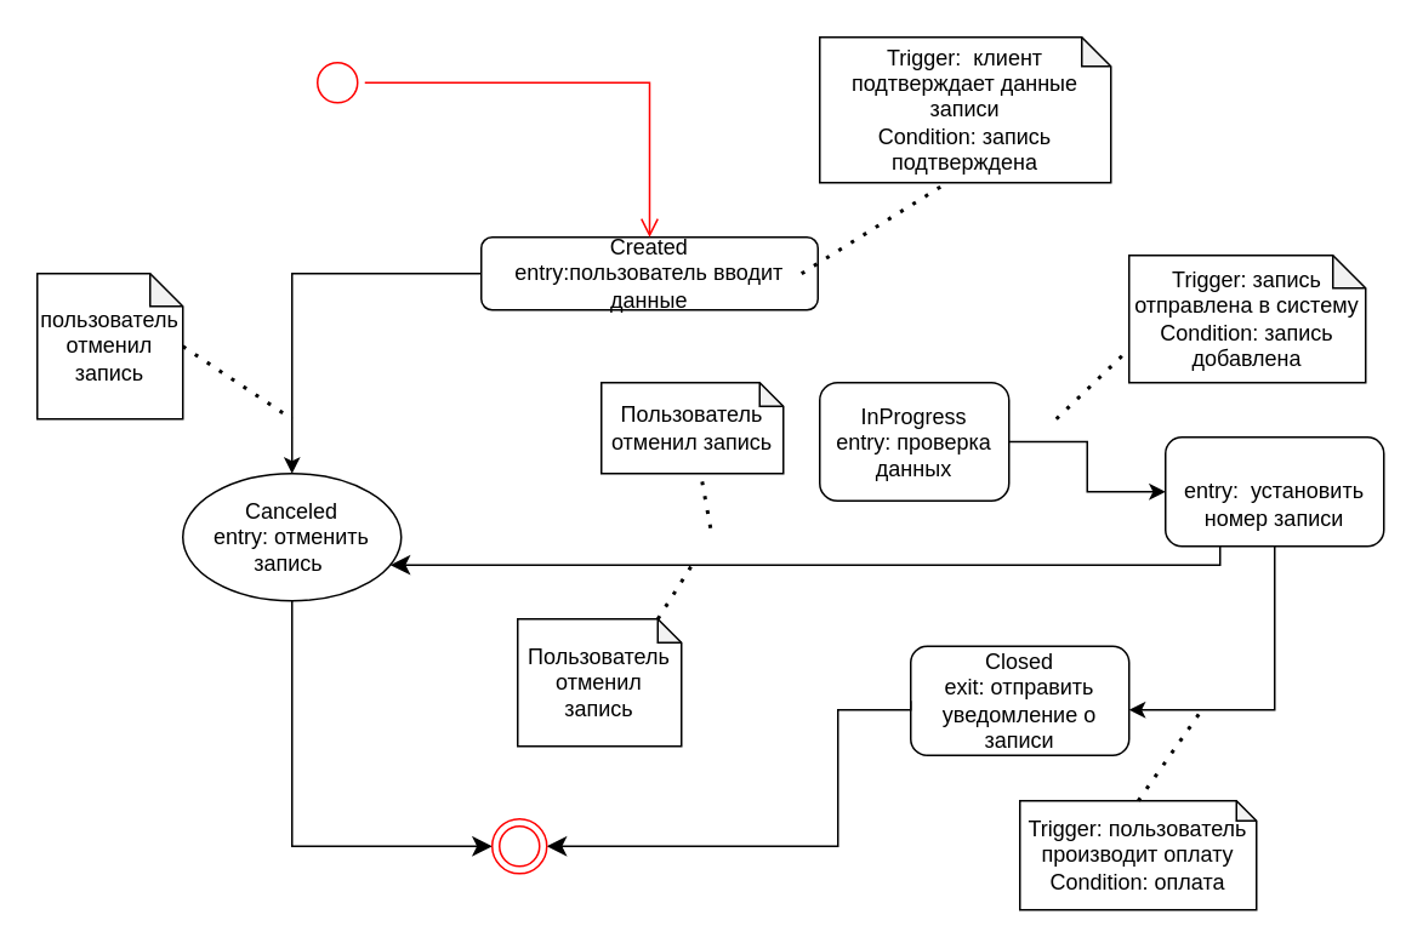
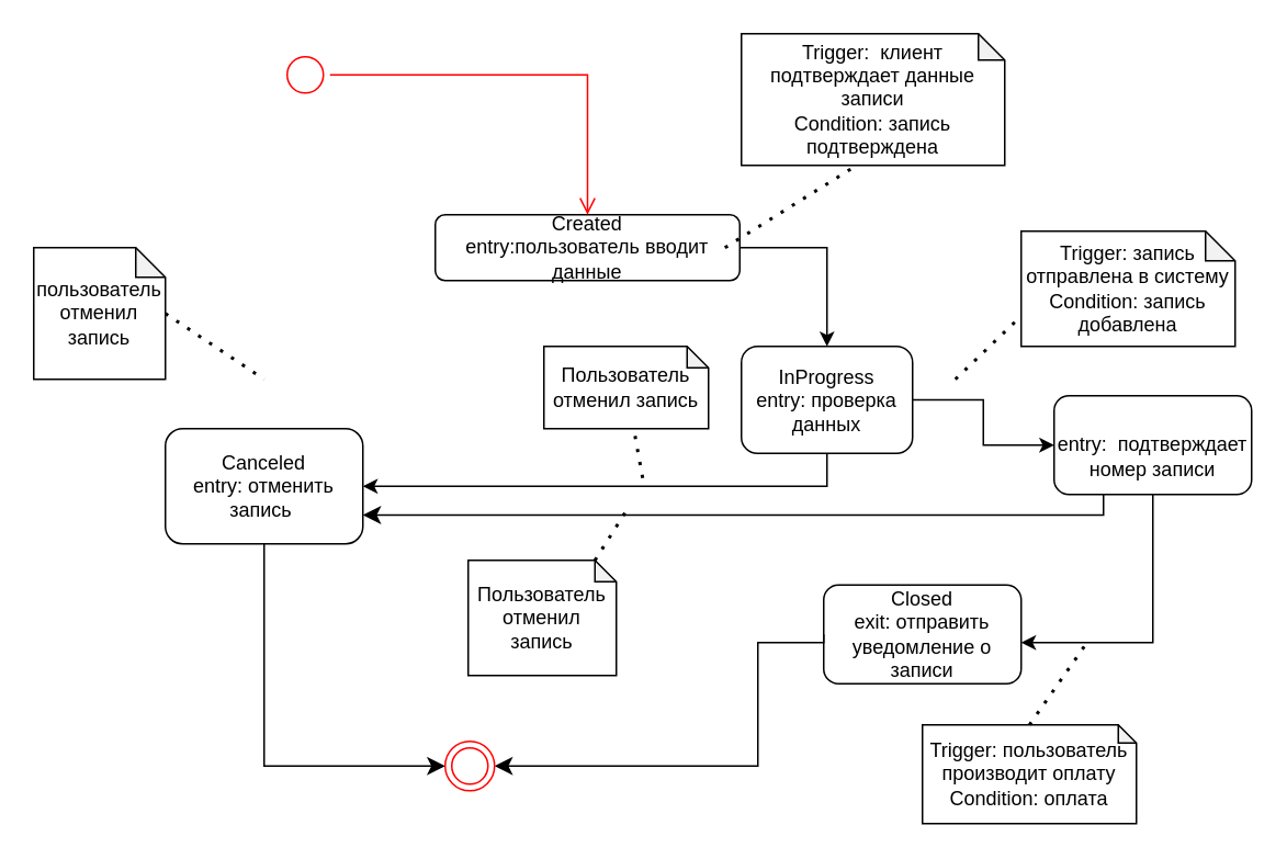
  <mxCell id="0" />
  <mxCell id="1" parent="0" />
- <mxCell id="3" value="" style="edgeStyle=orthogonalEdgeStyle;rounded=0;orthogonalLoop=1;jettySize=auto;html=1;" edge="1" parent="1" source="4" target="10"><mxGeometry relative="1" as="geometry" /></mxCell>
+ <mxCell id="2" value="" style="edgeStyle=orthogonalEdgeStyle;rounded=0;orthogonalLoop=1;jettySize=auto;html=1;" edge="1" parent="1" source="4" target="7"><mxGeometry relative="1" as="geometry"><Array as="points"><mxPoint x="502" y="150" /></Array></mxGeometry></mxCell>
  <mxCell id="4" value="Created&lt;br&gt;entry:пользователь вводит данные" style="rounded=1;whiteSpace=wrap;html=1;fillColor=none;sketch=0;fillStyle=solid;" vertex="1" parent="1"><mxGeometry x="264" y="130" width="185" height="40" as="geometry" /></mxCell>
+ <mxCell id="5" value="" style="edgeStyle=orthogonalEdgeStyle;rounded=0;orthogonalLoop=1;jettySize=auto;html=1;entryX=1;entryY=0.5;entryDx=0;entryDy=0;" edge="1" parent="1" source="7" target="10"><mxGeometry relative="1" as="geometry"><mxPoint x="230" y="300" as="targetPoint" /><Array as="points"><mxPoint x="502" y="295" /></Array></mxGeometry></mxCell>
  <mxCell id="6" value="" style="edgeStyle=orthogonalEdgeStyle;rounded=0;orthogonalLoop=1;jettySize=auto;html=1;" edge="1" parent="1" source="7" target="13"><mxGeometry relative="1" as="geometry" /></mxCell>
  <mxCell id="7" value="InProgress&lt;br&gt;entry: проверка данных" style="whiteSpace=wrap;html=1;fillColor=none;rounded=1;sketch=0;fillStyle=solid;" vertex="1" parent="1"><mxGeometry x="450" y="210" width="104" height="65" as="geometry" /></mxCell>
  <mxCell id="8" value="" style="endArrow=none;dashed=1;html=1;dashPattern=1 3;strokeWidth=2;rounded=0;" edge="1" parent="1"><mxGeometry width="50" height="50" relative="1" as="geometry"><mxPoint x="440" y="150" as="sourcePoint" /><mxPoint x="520" y="100" as="targetPoint" /></mxGeometry></mxCell>
  <mxCell id="9" value="Trigger:&amp;nbsp; клиент подтверждает данные записи&lt;br&gt;Condition: запись подтверждена" style="shape=note;whiteSpace=wrap;html=1;backgroundOutline=1;darkOpacity=0.05;size=16;" vertex="1" parent="1"><mxGeometry x="450" y="20" width="160" height="80" as="geometry" /></mxCell>
- <mxCell id="10" value="Canceled&lt;br&gt;entry: отменить запись&amp;nbsp;&lt;br&gt;" style="ellipse;whiteSpace=wrap;html=1;fillColor=none;sketch=0;fillStyle=solid;" vertex="1" parent="1"><mxGeometry x="100" y="260" width="120" height="70" as="geometry" /></mxCell>
+ <mxCell id="10" value="Canceled&lt;br&gt;entry: отменить запись&amp;nbsp;&lt;br&gt;" style="rounded=1;whiteSpace=wrap;html=1;fillColor=none;sketch=0;fillStyle=solid;" vertex="1" parent="1"><mxGeometry x="100" y="260" width="120" height="70" as="geometry" /></mxCell>
  <mxCell id="11" value="" style="edgeStyle=segmentEdgeStyle;endArrow=classic;html=1;curved=0;rounded=0;endSize=8;startSize=8;exitX=0.5;exitY=1;exitDx=0;exitDy=0;entryX=0;entryY=0.5;entryDx=0;entryDy=0;" edge="1" parent="1" source="10" target="27"><mxGeometry width="50" height="50" relative="1" as="geometry"><mxPoint x="160" y="340" as="sourcePoint" /><mxPoint x="260" y="420" as="targetPoint" /><Array as="points"><mxPoint x="160" y="465" /></Array></mxGeometry></mxCell>
  <mxCell id="12" value="" style="edgeStyle=orthogonalEdgeStyle;rounded=0;orthogonalLoop=1;jettySize=auto;html=1;" edge="1" parent="1" source="13" target="14"><mxGeometry relative="1" as="geometry"><Array as="points"><mxPoint x="700" y="390" /></Array></mxGeometry></mxCell>
- <mxCell id="13" value="&lt;br&gt;entry:&amp;nbsp; установить номер записи" style="rounded=1;whiteSpace=wrap;html=1;fillColor=none;sketch=0;fillStyle=solid;" vertex="1" parent="1"><mxGeometry x="640" y="240" width="120" height="60" as="geometry" /></mxCell>
+ <mxCell id="13" value="&lt;br&gt;entry:&amp;nbsp; подтверждает номер записи" style="rounded=1;whiteSpace=wrap;html=1;fillColor=none;sketch=0;fillStyle=solid;" vertex="1" parent="1"><mxGeometry x="640" y="240" width="120" height="60" as="geometry" /></mxCell>
  <mxCell id="14" value="Closed&lt;br&gt;exit: отправить уведомление о записи" style="rounded=1;whiteSpace=wrap;html=1;fillColor=none;sketch=0;fillStyle=solid;" vertex="1" parent="1"><mxGeometry x="500" y="355" width="120" height="60" as="geometry" /></mxCell>
  <mxCell id="15" value="" style="edgeStyle=elbowEdgeStyle;elbow=horizontal;endArrow=classic;html=1;curved=0;rounded=0;endSize=8;startSize=8;entryX=1;entryY=0.75;entryDx=0;entryDy=0;exitX=0.25;exitY=1;exitDx=0;exitDy=0;" edge="1" parent="1" source="13" target="10"><mxGeometry width="50" height="50" relative="1" as="geometry"><mxPoint x="350" y="260" as="sourcePoint" /><mxPoint x="400" y="210" as="targetPoint" /><Array as="points"><mxPoint x="670" y="313" /></Array></mxGeometry></mxCell>
  <mxCell id="16" value="" style="edgeStyle=segmentEdgeStyle;endArrow=classic;html=1;curved=0;rounded=0;endSize=8;startSize=8;exitX=0;exitY=0.5;exitDx=0;exitDy=0;entryX=1;entryY=0.5;entryDx=0;entryDy=0;" edge="1" parent="1" source="14" target="27"><mxGeometry width="50" height="50" relative="1" as="geometry"><mxPoint x="400" y="430" as="sourcePoint" /><mxPoint x="320" y="465" as="targetPoint" /><Array as="points"><mxPoint x="460" y="390" /><mxPoint x="460" y="465" /></Array></mxGeometry></mxCell>
  <mxCell id="17" value="" style="endArrow=none;dashed=1;html=1;dashPattern=1 3;strokeWidth=2;rounded=0;" edge="1" parent="1"><mxGeometry width="50" height="50" relative="1" as="geometry"><mxPoint x="100" y="190" as="sourcePoint" /><mxPoint x="160" y="230" as="targetPoint" /></mxGeometry></mxCell>
  <mxCell id="18" value="пользователь отменил запись" style="shape=note;whiteSpace=wrap;html=1;backgroundOutline=1;darkOpacity=0.05;size=18;" vertex="1" parent="1"><mxGeometry x="20" y="150" width="80" height="80" as="geometry" /></mxCell>
  <mxCell id="19" value="" style="endArrow=none;dashed=1;html=1;dashPattern=1 3;strokeWidth=2;rounded=0;" edge="1" parent="1" target="20"><mxGeometry width="50" height="50" relative="1" as="geometry"><mxPoint x="390" y="290" as="sourcePoint" /><mxPoint x="350" y="240" as="targetPoint" /></mxGeometry></mxCell>
  <mxCell id="20" value="Пользователь отменил запись" style="shape=note;whiteSpace=wrap;html=1;backgroundOutline=1;darkOpacity=0.05;size=13;" vertex="1" parent="1"><mxGeometry x="330" y="210" width="100" height="50" as="geometry" /></mxCell>
  <mxCell id="21" value="Пользователь отменил запись" style="shape=note;whiteSpace=wrap;html=1;backgroundOutline=1;darkOpacity=0.05;size=13;" vertex="1" parent="1"><mxGeometry x="284" y="340" width="90" height="70" as="geometry" /></mxCell>
  <mxCell id="22" value="" style="endArrow=none;dashed=1;html=1;dashPattern=1 3;strokeWidth=2;rounded=0;exitX=0;exitY=0;exitDx=77;exitDy=0;exitPerimeter=0;" edge="1" parent="1" source="21"><mxGeometry width="50" height="50" relative="1" as="geometry"><mxPoint x="350" y="260" as="sourcePoint" /><mxPoint x="380" y="310" as="targetPoint" /></mxGeometry></mxCell>
  <mxCell id="23" value="Trigger: запись отправлена в систему&lt;br&gt;Condition: запись добавлена" style="shape=note;whiteSpace=wrap;html=1;backgroundOutline=1;darkOpacity=0.05;size=18;" vertex="1" parent="1"><mxGeometry x="620" y="140" width="130" height="70" as="geometry" /></mxCell>
  <mxCell id="24" value="" style="endArrow=none;dashed=1;html=1;dashPattern=1 3;strokeWidth=2;rounded=0;entryX=-0.024;entryY=0.779;entryDx=0;entryDy=0;entryPerimeter=0;" edge="1" parent="1" target="23"><mxGeometry width="50" height="50" relative="1" as="geometry"><mxPoint x="580" y="230" as="sourcePoint" /><mxPoint x="640" y="200" as="targetPoint" /></mxGeometry></mxCell>
  <mxCell id="25" value="Trigger: пользователь производит оплату&lt;br&gt;Condition: оплата" style="shape=note;whiteSpace=wrap;html=1;backgroundOutline=1;darkOpacity=0.05;size=11;" vertex="1" parent="1"><mxGeometry x="560" y="440" width="130" height="60" as="geometry" /></mxCell>
  <mxCell id="26" value="" style="endArrow=none;dashed=1;html=1;dashPattern=1 3;strokeWidth=2;rounded=0;exitX=0.5;exitY=0;exitDx=0;exitDy=0;exitPerimeter=0;" edge="1" parent="1" source="25"><mxGeometry width="50" height="50" relative="1" as="geometry"><mxPoint x="630" y="440" as="sourcePoint" /><mxPoint x="660" y="390" as="targetPoint" /></mxGeometry></mxCell>
  <mxCell id="27" value="" style="ellipse;html=1;shape=endState;fillColor=#FFFFFF;strokeColor=#ff0000;" vertex="1" parent="1"><mxGeometry x="270" y="450" width="30" height="30" as="geometry" /></mxCell>
  <mxCell id="28" value="" style="ellipse;html=1;shape=startState;fillColor=#FFFFFF;strokeColor=#ff0000;" vertex="1" parent="1"><mxGeometry x="170" y="30" width="30" height="30" as="geometry" /></mxCell>
  <mxCell id="29" value="" style="edgeStyle=orthogonalEdgeStyle;html=1;verticalAlign=bottom;endArrow=open;endSize=8;strokeColor=#ff0000;rounded=0;entryX=0.5;entryY=0;entryDx=0;entryDy=0;fillColor=#FFFFFF;" edge="1" source="28" parent="1" target="4"><mxGeometry relative="1" as="geometry"><mxPoint x="185" y="120" as="targetPoint" /></mxGeometry></mxCell>
